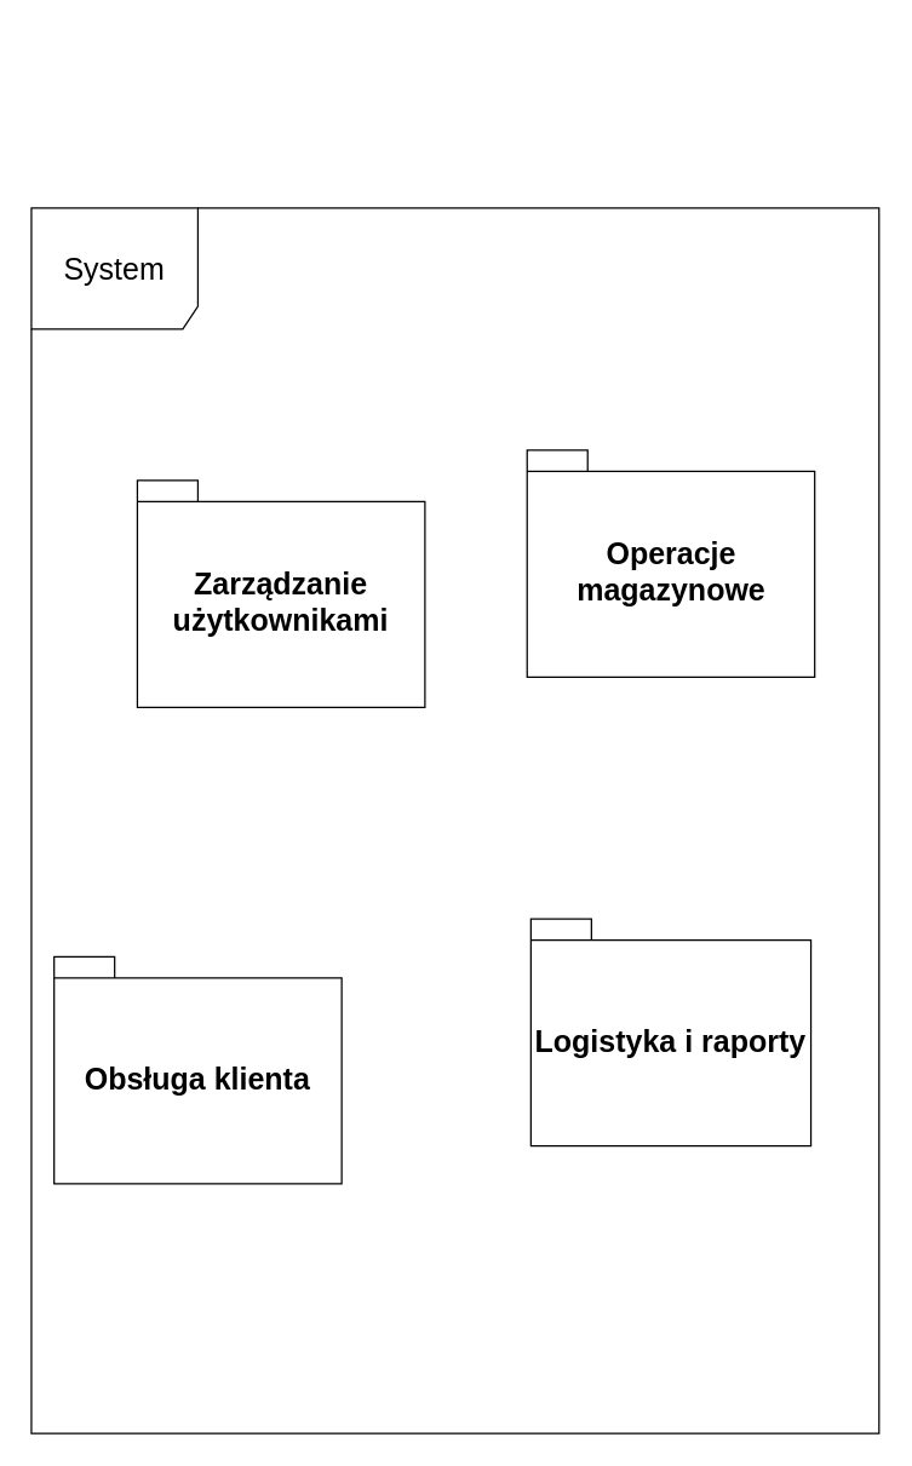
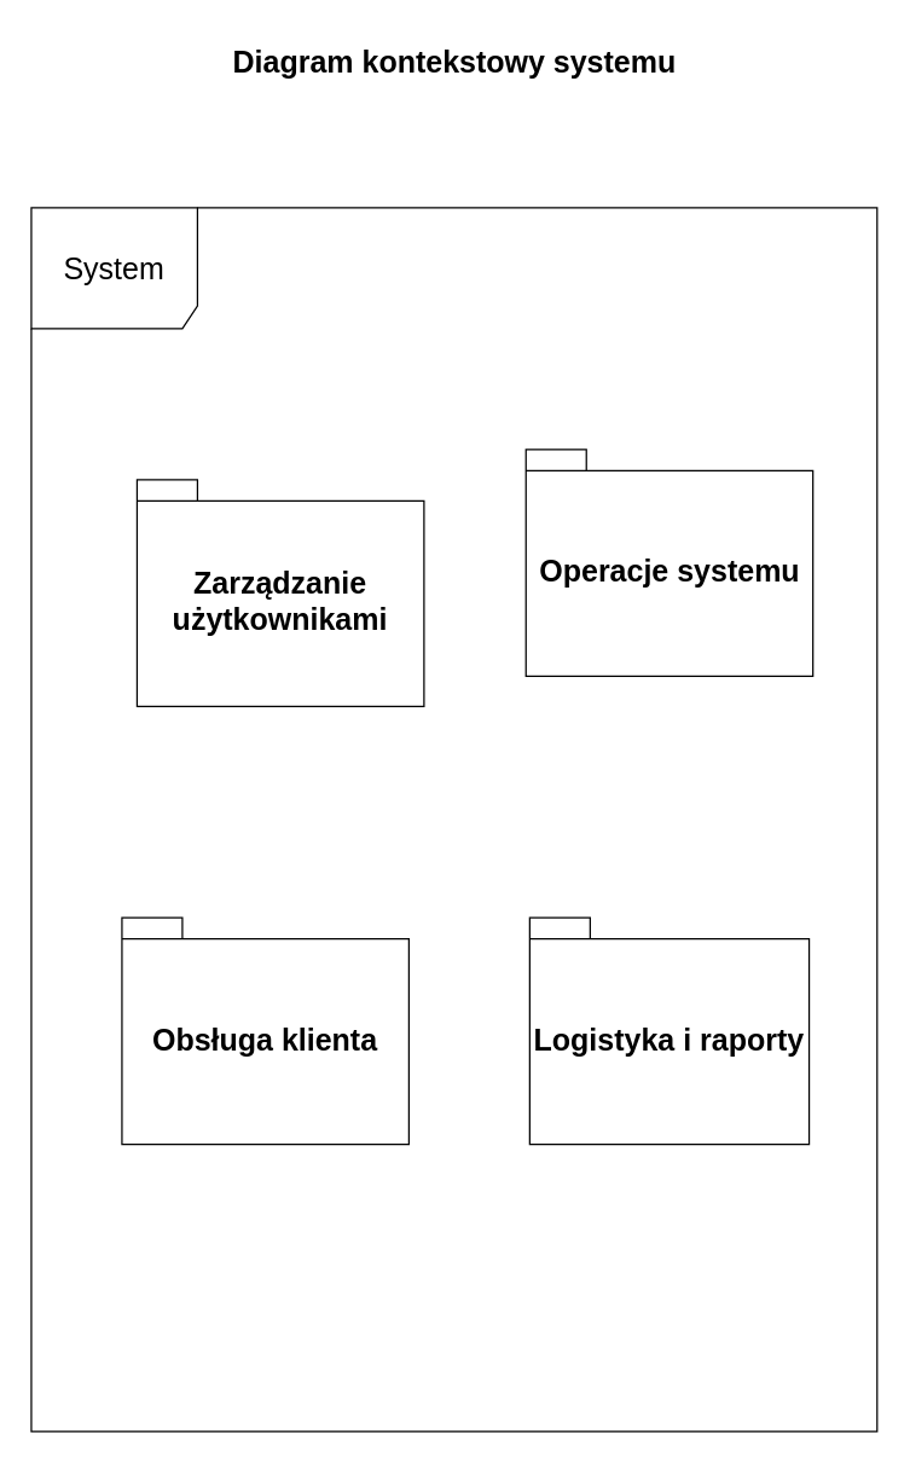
  <mxCell id="0" />
  <mxCell id="1" parent="0" />
  <mxCell id="2" value="&lt;font style=&quot;font-size: 20px;&quot;&gt;System&lt;/font&gt;" style="shape=umlFrame;whiteSpace=wrap;html=1;pointerEvents=0;width=110;height=80;" parent="1" vertex="1"><mxGeometry x="20" y="137" width="560" height="810" as="geometry" /></mxCell>
  <mxCell id="3" value="&lt;font style=&quot;font-size: 20px;&quot;&gt;Zarządzanie użytkownikami&lt;/font&gt;" style="shape=folder;fontStyle=1;spacingTop=10;tabWidth=40;tabHeight=14;tabPosition=left;html=1;whiteSpace=wrap;" parent="1" vertex="1"><mxGeometry x="90" y="317" width="190" height="150" as="geometry" /></mxCell>
- <mxCell id="4" value="&lt;font style=&quot;font-size: 20px;&quot;&gt;Operacje magazynowe&lt;/font&gt;" style="shape=folder;fontStyle=1;spacingTop=10;tabWidth=40;tabHeight=14;tabPosition=left;html=1;whiteSpace=wrap;" parent="1" vertex="1"><mxGeometry x="347.5" y="297" width="190" height="150" as="geometry" /></mxCell>
+ <mxCell id="4" value="&lt;font style=&quot;font-size: 20px;&quot;&gt;Operacje systemu&lt;/font&gt;" style="shape=folder;fontStyle=1;spacingTop=10;tabWidth=40;tabHeight=14;tabPosition=left;html=1;whiteSpace=wrap;" parent="1" vertex="1"><mxGeometry x="347.5" y="297" width="190" height="150" as="geometry" /></mxCell>
  <mxCell id="5" value="&lt;font style=&quot;font-size: 20px;&quot;&gt;Logistyka i raporty&lt;/font&gt;" style="shape=folder;fontStyle=1;spacingTop=10;tabWidth=40;tabHeight=14;tabPosition=left;html=1;whiteSpace=wrap;" parent="1" vertex="1"><mxGeometry x="350" y="607" width="185" height="150" as="geometry" /></mxCell>
- <mxCell id="6" value="&lt;font style=&quot;font-size: 20px;&quot;&gt;Obsługa klienta&lt;/font&gt;" style="shape=folder;fontStyle=1;spacingTop=10;tabWidth=40;tabHeight=14;tabPosition=left;html=1;whiteSpace=wrap;" parent="1" vertex="1"><mxGeometry x="35" y="632" width="190" height="150" as="geometry" /></mxCell>
+ <mxCell id="6" value="&lt;font style=&quot;font-size: 20px;&quot;&gt;Obsługa klienta&lt;/font&gt;" style="shape=folder;fontStyle=1;spacingTop=10;tabWidth=40;tabHeight=14;tabPosition=left;html=1;whiteSpace=wrap;" parent="1" vertex="1"><mxGeometry x="80" y="607" width="190" height="150" as="geometry" /></mxCell>
+ <mxCell id="7" value="&lt;font style=&quot;font-size: 20px;&quot;&gt;&lt;b&gt;Diagram kontekstowy systemu&lt;/b&gt;&lt;/font&gt;" style="text;html=1;align=center;verticalAlign=middle;resizable=0;points=[];autosize=1;strokeColor=none;fillColor=none;" vertex="1" parent="1"><mxGeometry x="140" y="20" width="320" height="40" as="geometry" /></mxCell>
